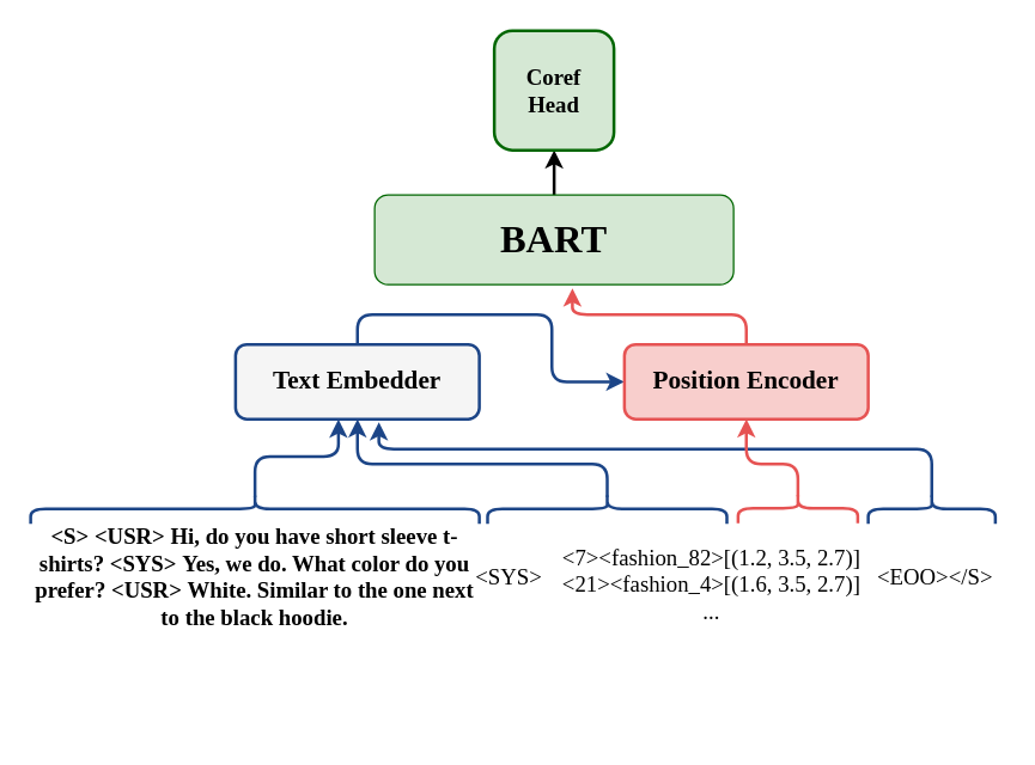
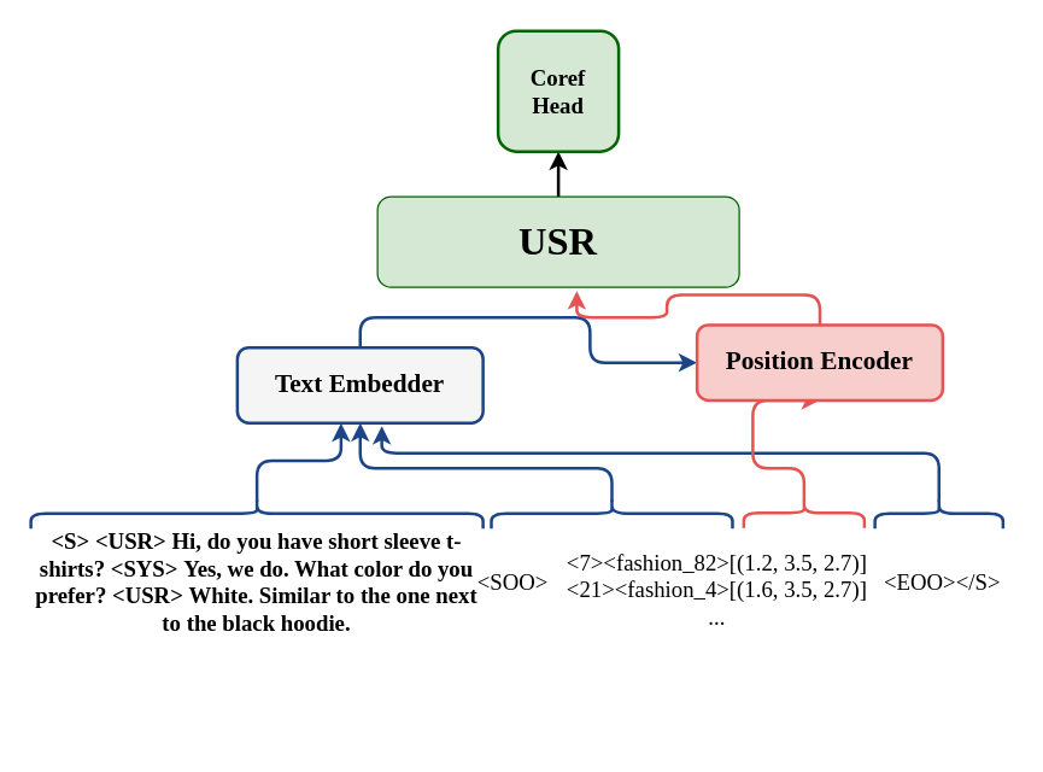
  <mxCell id="0" />
  <mxCell id="1" parent="0" />
  <mxCell id="2" style="edgeStyle=orthogonalEdgeStyle;rounded=1;orthogonalLoop=1;jettySize=auto;html=1;entryX=0.5;entryY=1;entryDx=0;entryDy=0;fontFamily=Montserrat;fontSource=https%3A%2F%2Ffonts.googleapis.com%2Fcss%3Ffamily%3DMontserrat;fontSize=15;strokeColor=#000000;strokeWidth=2;" edge="1" parent="1" source="3" target="20"><mxGeometry relative="1" as="geometry" /></mxCell>
- <mxCell id="3" value="&lt;font size=&quot;1&quot; face=&quot;Montserrat&quot; data-font-src=&quot;https://fonts.googleapis.com/css?family=Montserrat&quot;&gt;&lt;b style=&quot;font-size: 26px;&quot;&gt;BART&lt;/b&gt;&lt;/font&gt;" style="rounded=1;whiteSpace=wrap;html=1;fillColor=#d5e8d4;strokeColor=#006600;" vertex="1" parent="1"><mxGeometry x="250" y="130" width="240" height="60" as="geometry" /></mxCell>
+ <mxCell id="3" value="&lt;font size=&quot;1&quot; face=&quot;Montserrat&quot; data-font-src=&quot;https://fonts.googleapis.com/css?family=Montserrat&quot;&gt;&lt;b style=&quot;font-size: 26px;&quot;&gt;USR&lt;/b&gt;&lt;/font&gt;" style="rounded=1;whiteSpace=wrap;html=1;fillColor=#d5e8d4;strokeColor=#006600;" vertex="1" parent="1"><mxGeometry x="250" y="130" width="240" height="60" as="geometry" /></mxCell>
  <mxCell id="4" value="&lt;font data-font-src=&quot;https://fonts.googleapis.com/css?family=Montserrat&quot; face=&quot;Montserrat&quot;&gt;&lt;b&gt;&amp;lt;S&amp;gt; &amp;lt;USR&amp;gt;&amp;nbsp;&lt;span style=&quot;background-color: initial;&quot;&gt;Hi, do you have short sleeve t-shirts? &amp;lt;SYS&amp;gt;&amp;nbsp;&lt;/span&gt;&lt;span style=&quot;background-color: initial;&quot;&gt;Yes, we do. What color do you prefer? &amp;lt;USR&amp;gt;&amp;nbsp;&lt;/span&gt;&lt;/b&gt;&lt;/font&gt;&lt;span style=&quot;background-color: initial;&quot;&gt;&lt;font face=&quot;Montserrat&quot;&gt;&lt;b&gt;White. Similar to the one next to the black hoodie.&lt;/b&gt;&lt;/font&gt;&lt;br&gt;&lt;/span&gt;" style="text;html=1;strokeColor=none;fillColor=none;align=center;verticalAlign=middle;whiteSpace=wrap;rounded=0;fontSize=15;" vertex="1" parent="1"><mxGeometry x="20" y="350" width="300" height="70" as="geometry" /></mxCell>
- <mxCell id="5" value="&amp;lt;SYS&amp;gt;" style="text;html=1;strokeColor=none;fillColor=none;align=center;verticalAlign=middle;whiteSpace=wrap;rounded=0;fontFamily=Montserrat;fontSource=https%3A%2F%2Ffonts.googleapis.com%2Fcss%3Ffamily%3DMontserrat;fontSize=15;" vertex="1" parent="1"><mxGeometry x="310" y="370" width="60" height="30" as="geometry" /></mxCell>
+ <mxCell id="5" value="&amp;lt;SOO&amp;gt;" style="text;html=1;strokeColor=none;fillColor=none;align=center;verticalAlign=middle;whiteSpace=wrap;rounded=0;fontFamily=Montserrat;fontSource=https%3A%2F%2Ffonts.googleapis.com%2Fcss%3Ffamily%3DMontserrat;fontSize=15;" vertex="1" parent="1"><mxGeometry x="310" y="370" width="60" height="30" as="geometry" /></mxCell>
  <mxCell id="6" value="&amp;lt;7&amp;gt;&amp;lt;fashion_82&amp;gt;[(1.2, 3.5, 2.7)]&lt;br&gt;&amp;lt;21&amp;gt;&amp;lt;fashion_4&amp;gt;[(1.6, 3.5, 2.7)]&lt;br&gt;..." style="text;html=1;strokeColor=none;fillColor=none;align=center;verticalAlign=middle;whiteSpace=wrap;rounded=0;fontFamily=Montserrat;fontSource=https%3A%2F%2Ffonts.googleapis.com%2Fcss%3Ffamily%3DMontserrat;fontSize=15;" vertex="1" parent="1"><mxGeometry x="361" y="360" width="229" height="60" as="geometry" /></mxCell>
  <mxCell id="7" value="&amp;lt;EOO&amp;gt;&amp;lt;/S&amp;gt;" style="text;html=1;strokeColor=none;fillColor=none;align=center;verticalAlign=middle;whiteSpace=wrap;rounded=0;fontFamily=Montserrat;fontSource=https%3A%2F%2Ffonts.googleapis.com%2Fcss%3Ffamily%3DMontserrat;fontSize=15;" vertex="1" parent="1"><mxGeometry x="580" y="370" width="90" height="30" as="geometry" /></mxCell>
  <mxCell id="8" style="edgeStyle=orthogonalEdgeStyle;rounded=1;orthogonalLoop=1;jettySize=auto;html=1;entryX=0.422;entryY=1.003;entryDx=0;entryDy=0;fontFamily=Montserrat;fontSource=https%3A%2F%2Ffonts.googleapis.com%2Fcss%3Ffamily%3DMontserrat;fontSize=15;entryPerimeter=0;exitX=0.1;exitY=0.5;exitDx=0;exitDy=0;exitPerimeter=0;strokeColor=#1C4587;strokeWidth=2;" edge="1" parent="1" source="9" target="17"><mxGeometry relative="1" as="geometry" /></mxCell>
  <mxCell id="9" value="" style="shape=curlyBracket;whiteSpace=wrap;html=1;rounded=1;fontFamily=Montserrat;fontSource=https%3A%2F%2Ffonts.googleapis.com%2Fcss%3Ffamily%3DMontserrat;fontSize=15;strokeColor=#1C4587;rotation=90;strokeWidth=2;" vertex="1" parent="1"><mxGeometry x="160" y="190" width="20" height="300" as="geometry" /></mxCell>
  <mxCell id="10" style="edgeStyle=orthogonalEdgeStyle;rounded=1;orthogonalLoop=1;jettySize=auto;html=1;exitX=0.1;exitY=0.5;exitDx=0;exitDy=0;exitPerimeter=0;entryX=0.5;entryY=1;entryDx=0;entryDy=0;fontFamily=Montserrat;fontSource=https%3A%2F%2Ffonts.googleapis.com%2Fcss%3Ffamily%3DMontserrat;fontSize=15;strokeWidth=2;strokeColor=#1C4587;" edge="1" parent="1" source="11" target="17"><mxGeometry relative="1" as="geometry"><Array as="points"><mxPoint x="405" y="310" /><mxPoint x="239" y="310" /></Array></mxGeometry></mxCell>
  <mxCell id="11" value="" style="shape=curlyBracket;whiteSpace=wrap;html=1;rounded=1;fontFamily=Montserrat;fontSource=https%3A%2F%2Ffonts.googleapis.com%2Fcss%3Ffamily%3DMontserrat;fontSize=15;strokeColor=#1C4587;rotation=90;strokeWidth=2;" vertex="1" parent="1"><mxGeometry x="395.5" y="260" width="20" height="160" as="geometry" /></mxCell>
  <mxCell id="12" style="edgeStyle=orthogonalEdgeStyle;rounded=1;orthogonalLoop=1;jettySize=auto;html=1;entryX=0.588;entryY=1.041;entryDx=0;entryDy=0;entryPerimeter=0;fontFamily=Montserrat;fontSource=https%3A%2F%2Ffonts.googleapis.com%2Fcss%3Ffamily%3DMontserrat;fontSize=15;exitX=0.1;exitY=0.5;exitDx=0;exitDy=0;exitPerimeter=0;strokeWidth=2;strokeColor=#1C4587;" edge="1" parent="1" source="13" target="17"><mxGeometry relative="1" as="geometry"><Array as="points"><mxPoint x="623" y="300" /><mxPoint x="253" y="300" /></Array></mxGeometry></mxCell>
  <mxCell id="13" value="" style="shape=curlyBracket;whiteSpace=wrap;html=1;rounded=1;fontFamily=Montserrat;fontSource=https%3A%2F%2Ffonts.googleapis.com%2Fcss%3Ffamily%3DMontserrat;fontSize=15;strokeColor=#1C4587;rotation=90;strokeWidth=2;" vertex="1" parent="1"><mxGeometry x="612.5" y="297.5" width="20" height="85" as="geometry" /></mxCell>
  <mxCell id="14" style="edgeStyle=orthogonalEdgeStyle;rounded=1;orthogonalLoop=1;jettySize=auto;html=1;exitX=0.1;exitY=0.5;exitDx=0;exitDy=0;exitPerimeter=0;entryX=0.5;entryY=1;entryDx=0;entryDy=0;fontFamily=Montserrat;fontSource=https%3A%2F%2Ffonts.googleapis.com%2Fcss%3Ffamily%3DMontserrat;fontSize=15;strokeColor=#E65353;strokeWidth=2;" edge="1" parent="1" source="15" target="19"><mxGeometry relative="1" as="geometry"><Array as="points"><mxPoint x="533" y="310" /><mxPoint x="499" y="310" /></Array></mxGeometry></mxCell>
  <mxCell id="15" value="" style="shape=curlyBracket;whiteSpace=wrap;html=1;rounded=1;fontFamily=Montserrat;fontSource=https%3A%2F%2Ffonts.googleapis.com%2Fcss%3Ffamily%3DMontserrat;fontSize=15;strokeColor=#E65353;rotation=90;strokeWidth=2;" vertex="1" parent="1"><mxGeometry x="523" y="299.69" width="20" height="80" as="geometry" /></mxCell>
  <mxCell id="16" style="edgeStyle=orthogonalEdgeStyle;rounded=1;orthogonalLoop=1;jettySize=auto;html=1;exitX=0.5;exitY=0;exitDx=0;exitDy=0;fontFamily=Montserrat;fontSource=https%3A%2F%2Ffonts.googleapis.com%2Fcss%3Ffamily%3DMontserrat;fontSize=26;strokeColor=#1C4587;strokeWidth=2;" edge="1" parent="1" source="17" target="19"><mxGeometry relative="1" as="geometry" /></mxCell>
  <mxCell id="17" value="&lt;font size=&quot;1&quot; face=&quot;Montserrat&quot; data-font-src=&quot;https://fonts.googleapis.com/css?family=Montserrat&quot;&gt;&lt;b style=&quot;font-size: 17px;&quot;&gt;Text Embedder&lt;/b&gt;&lt;/font&gt;" style="rounded=1;whiteSpace=wrap;html=1;fillColor=#f5f5f5;strokeColor=#1C4587;strokeWidth=2;" vertex="1" parent="1"><mxGeometry x="157" y="230" width="163" height="50" as="geometry" /></mxCell>
  <mxCell id="18" style="edgeStyle=orthogonalEdgeStyle;rounded=1;orthogonalLoop=1;jettySize=auto;html=1;entryX=0.551;entryY=1.041;entryDx=0;entryDy=0;entryPerimeter=0;fontFamily=Montserrat;fontSource=https%3A%2F%2Ffonts.googleapis.com%2Fcss%3Ffamily%3DMontserrat;fontSize=26;strokeColor=#E65353;strokeWidth=2;" edge="1" parent="1" source="19" target="3"><mxGeometry relative="1" as="geometry" /></mxCell>
- <mxCell id="19" value="&lt;font size=&quot;1&quot; face=&quot;Montserrat&quot; data-font-src=&quot;https://fonts.googleapis.com/css?family=Montserrat&quot;&gt;&lt;b style=&quot;font-size: 17px;&quot;&gt;Position Encoder&lt;/b&gt;&lt;/font&gt;" style="rounded=1;whiteSpace=wrap;html=1;fillColor=#f8cecc;strokeColor=#E65353;strokeWidth=2;" vertex="1" parent="1"><mxGeometry x="417" y="230" width="163" height="50" as="geometry" /></mxCell>
+ <mxCell id="19" value="&lt;font size=&quot;1&quot; face=&quot;Montserrat&quot; data-font-src=&quot;https://fonts.googleapis.com/css?family=Montserrat&quot;&gt;&lt;b style=&quot;font-size: 17px;&quot;&gt;Position Encoder&lt;/b&gt;&lt;/font&gt;" style="rounded=1;whiteSpace=wrap;html=1;fillColor=#f8cecc;strokeColor=#E65353;strokeWidth=2;" vertex="1" parent="1"><mxGeometry x="462" y="215" width="163" height="50" as="geometry" /></mxCell>
  <mxCell id="20" value="&lt;b&gt;Coref&lt;br&gt;Head&lt;/b&gt;" style="whiteSpace=wrap;html=1;aspect=fixed;fontFamily=Montserrat;fontSource=https%3A%2F%2Ffonts.googleapis.com%2Fcss%3Ffamily%3DMontserrat;fontSize=15;strokeColor=#006600;strokeWidth=2;fillColor=#d5e8d4;rounded=1;" vertex="1" parent="1"><mxGeometry x="330" y="20" width="80" height="80" as="geometry" /></mxCell>
